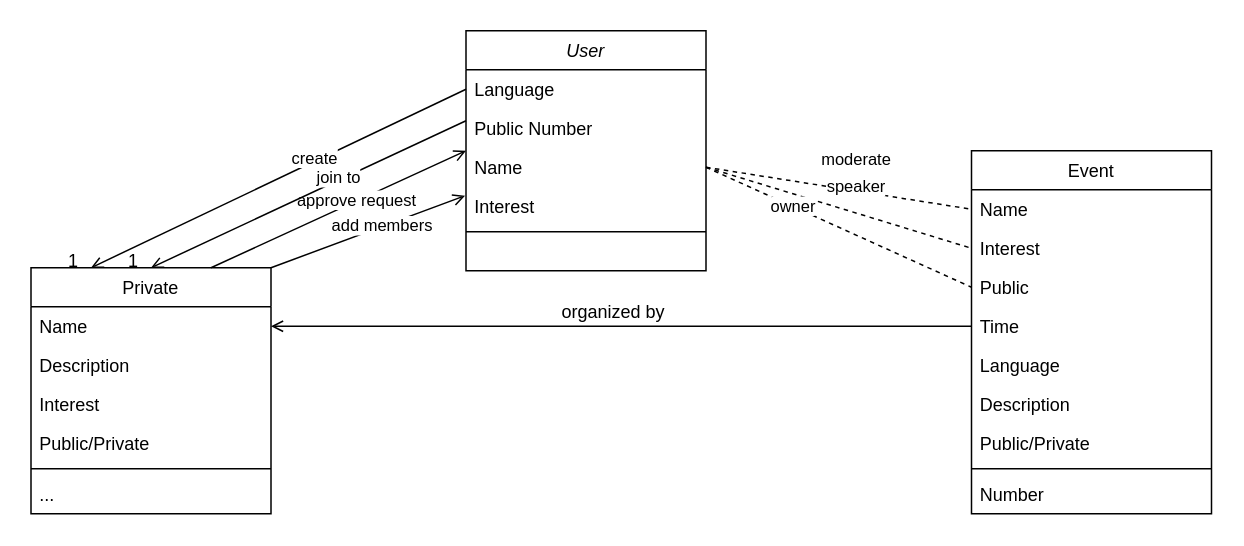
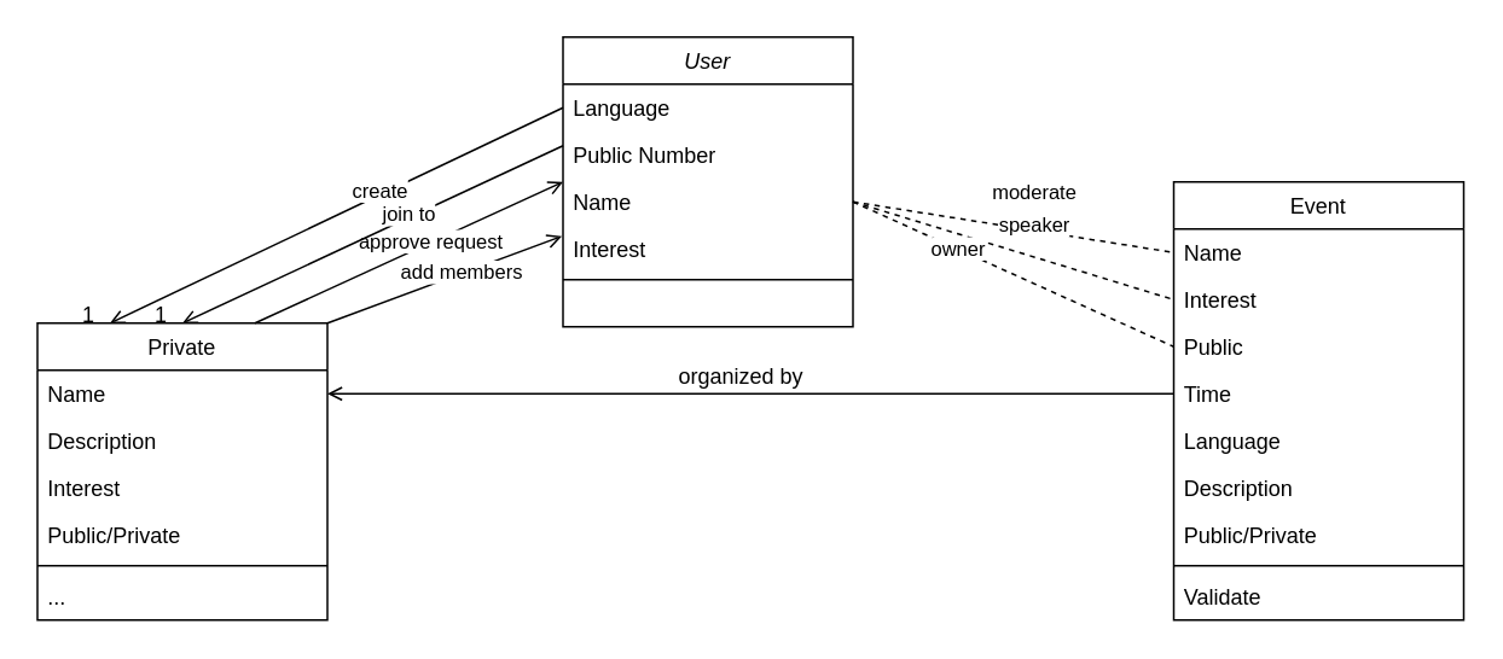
  <mxCell id="0" />
  <mxCell id="1" parent="0" />
  <mxCell id="2" value="User" style="swimlane;fontStyle=2;align=center;verticalAlign=top;childLayout=stackLayout;horizontal=1;startSize=26;horizontalStack=0;resizeParent=1;resizeLast=0;collapsible=1;marginBottom=0;rounded=0;shadow=0;strokeWidth=1;" parent="1" vertex="1"><mxGeometry x="310" y="20" width="160" height="160" as="geometry"><mxRectangle x="230" y="140" width="160" height="26" as="alternateBounds" /></mxGeometry></mxCell>
  <mxCell id="3" value="Language" style="text;align=left;verticalAlign=top;spacingLeft=4;spacingRight=4;overflow=hidden;rotatable=0;points=[[0,0.5],[1,0.5]];portConstraint=eastwest;" parent="2" vertex="1"><mxGeometry y="26" width="160" height="26" as="geometry" /></mxCell>
  <mxCell id="4" value="Public Number" style="text;align=left;verticalAlign=top;spacingLeft=4;spacingRight=4;overflow=hidden;rotatable=0;points=[[0,0.5],[1,0.5]];portConstraint=eastwest;rounded=0;shadow=0;html=0;" vertex="1" parent="2"><mxGeometry y="52" width="160" height="26" as="geometry" /></mxCell>
  <mxCell id="5" value="Name" style="text;align=left;verticalAlign=top;spacingLeft=4;spacingRight=4;overflow=hidden;rotatable=0;points=[[0,0.5],[1,0.5]];portConstraint=eastwest;rounded=0;shadow=0;html=0;" vertex="1" parent="2"><mxGeometry y="78" width="160" height="26" as="geometry" /></mxCell>
  <mxCell id="6" value="Interest" style="text;align=left;verticalAlign=top;spacingLeft=4;spacingRight=4;overflow=hidden;rotatable=0;points=[[0,0.5],[1,0.5]];portConstraint=eastwest;rounded=0;shadow=0;html=0;" parent="2" vertex="1"><mxGeometry y="104" width="160" height="26" as="geometry" /></mxCell>
  <mxCell id="7" value="" style="line;html=1;strokeWidth=1;align=left;verticalAlign=middle;spacingTop=-1;spacingLeft=3;spacingRight=3;rotatable=0;labelPosition=right;points=[];portConstraint=eastwest;" parent="2" vertex="1"><mxGeometry y="130" width="160" height="8" as="geometry" /></mxCell>
  <mxCell id="8" value="Event" style="swimlane;fontStyle=0;align=center;verticalAlign=top;childLayout=stackLayout;horizontal=1;startSize=26;horizontalStack=0;resizeParent=1;resizeLast=0;collapsible=1;marginBottom=0;rounded=0;shadow=0;strokeWidth=1;" parent="1" vertex="1"><mxGeometry x="647" y="100" width="160" height="242" as="geometry"><mxRectangle x="550" y="140" width="160" height="26" as="alternateBounds" /></mxGeometry></mxCell>
  <mxCell id="9" value="Name" style="text;align=left;verticalAlign=top;spacingLeft=4;spacingRight=4;overflow=hidden;rotatable=0;points=[[0,0.5],[1,0.5]];portConstraint=eastwest;rounded=0;shadow=0;html=0;" parent="8" vertex="1"><mxGeometry y="26" width="160" height="26" as="geometry" /></mxCell>
  <mxCell id="10" value="Interest" style="text;align=left;verticalAlign=top;spacingLeft=4;spacingRight=4;overflow=hidden;rotatable=0;points=[[0,0.5],[1,0.5]];portConstraint=eastwest;" parent="8" vertex="1"><mxGeometry y="52" width="160" height="26" as="geometry" /></mxCell>
  <mxCell id="11" value="Public" style="text;align=left;verticalAlign=top;spacingLeft=4;spacingRight=4;overflow=hidden;rotatable=0;points=[[0,0.5],[1,0.5]];portConstraint=eastwest;rounded=0;shadow=0;html=0;" parent="8" vertex="1"><mxGeometry y="78" width="160" height="26" as="geometry" /></mxCell>
  <mxCell id="12" value="Time" style="text;align=left;verticalAlign=top;spacingLeft=4;spacingRight=4;overflow=hidden;rotatable=0;points=[[0,0.5],[1,0.5]];portConstraint=eastwest;rounded=0;shadow=0;html=0;" parent="8" vertex="1"><mxGeometry y="104" width="160" height="26" as="geometry" /></mxCell>
  <mxCell id="13" value="Language" style="text;align=left;verticalAlign=top;spacingLeft=4;spacingRight=4;overflow=hidden;rotatable=0;points=[[0,0.5],[1,0.5]];portConstraint=eastwest;rounded=0;shadow=0;html=0;" parent="8" vertex="1"><mxGeometry y="130" width="160" height="26" as="geometry" /></mxCell>
  <mxCell id="14" value="Description" style="text;align=left;verticalAlign=top;spacingLeft=4;spacingRight=4;overflow=hidden;rotatable=0;points=[[0,0.5],[1,0.5]];portConstraint=eastwest;rounded=0;shadow=0;html=0;" vertex="1" parent="8"><mxGeometry y="156" width="160" height="26" as="geometry" /></mxCell>
  <mxCell id="15" value="Public/Private" style="text;align=left;verticalAlign=top;spacingLeft=4;spacingRight=4;overflow=hidden;rotatable=0;points=[[0,0.5],[1,0.5]];portConstraint=eastwest;rounded=0;shadow=0;html=0;" vertex="1" parent="8"><mxGeometry y="182" width="160" height="26" as="geometry" /></mxCell>
  <mxCell id="16" value="" style="line;html=1;strokeWidth=1;align=left;verticalAlign=middle;spacingTop=-1;spacingLeft=3;spacingRight=3;rotatable=0;labelPosition=right;points=[];portConstraint=eastwest;" parent="8" vertex="1"><mxGeometry y="208" width="160" height="8" as="geometry" /></mxCell>
- <mxCell id="17" value="Number" style="text;align=left;verticalAlign=top;spacingLeft=4;spacingRight=4;overflow=hidden;rotatable=0;points=[[0,0.5],[1,0.5]];portConstraint=eastwest;" parent="8" vertex="1"><mxGeometry y="216" width="160" height="26" as="geometry" /></mxCell>
+ <mxCell id="17" value="Validate" style="text;align=left;verticalAlign=top;spacingLeft=4;spacingRight=4;overflow=hidden;rotatable=0;points=[[0,0.5],[1,0.5]];portConstraint=eastwest;" parent="8" vertex="1"><mxGeometry y="216" width="160" height="26" as="geometry" /></mxCell>
  <mxCell id="18" value="" style="endArrow=open;shadow=0;strokeWidth=1;rounded=0;endFill=1;elbow=horizontal;entryX=1;entryY=0.5;entryDx=0;entryDy=0;exitX=0;exitY=0.5;exitDx=0;exitDy=0;" parent="1" source="12" target="22" edge="1"><mxGeometry x="0.5" y="41" relative="1" as="geometry"><mxPoint x="460" y="380" as="sourcePoint" /><mxPoint x="590" y="230.001" as="targetPoint" /><mxPoint x="-40" y="32" as="offset" /></mxGeometry></mxCell>
  <mxCell id="19" value="" style="resizable=0;align=left;verticalAlign=bottom;labelBackgroundColor=none;fontSize=12;" parent="18" connectable="0" vertex="1"><mxGeometry x="-1" relative="1" as="geometry"><mxPoint y="4" as="offset" /></mxGeometry></mxCell>
  <mxCell id="20" value="organized by" style="text;html=1;resizable=0;points=[];;align=center;verticalAlign=middle;labelBackgroundColor=none;rounded=0;shadow=0;strokeWidth=1;fontSize=12;" parent="18" vertex="1" connectable="0"><mxGeometry x="0.5" y="49" relative="1" as="geometry"><mxPoint x="110" y="-59" as="offset" /></mxGeometry></mxCell>
  <mxCell id="21" value="Private" style="swimlane;fontStyle=0;align=center;verticalAlign=top;childLayout=stackLayout;horizontal=1;startSize=26;horizontalStack=0;resizeParent=1;resizeLast=0;collapsible=1;marginBottom=0;rounded=0;shadow=0;strokeWidth=1;" parent="1" vertex="1"><mxGeometry x="20" y="178" width="160" height="164" as="geometry"><mxRectangle x="-130" y="30" width="160" height="26" as="alternateBounds" /></mxGeometry></mxCell>
  <mxCell id="22" value="Name" style="text;align=left;verticalAlign=top;spacingLeft=4;spacingRight=4;overflow=hidden;rotatable=0;points=[[0,0.5],[1,0.5]];portConstraint=eastwest;" parent="21" vertex="1"><mxGeometry y="26" width="160" height="26" as="geometry" /></mxCell>
  <mxCell id="23" value="Description" style="text;align=left;verticalAlign=top;spacingLeft=4;spacingRight=4;overflow=hidden;rotatable=0;points=[[0,0.5],[1,0.5]];portConstraint=eastwest;rounded=0;shadow=0;html=0;" vertex="1" parent="21"><mxGeometry y="52" width="160" height="26" as="geometry" /></mxCell>
  <mxCell id="24" value="Interest" style="text;align=left;verticalAlign=top;spacingLeft=4;spacingRight=4;overflow=hidden;rotatable=0;points=[[0,0.5],[1,0.5]];portConstraint=eastwest;rounded=0;shadow=0;html=0;" vertex="1" parent="21"><mxGeometry y="78" width="160" height="26" as="geometry" /></mxCell>
  <mxCell id="25" value="Public/Private" style="text;align=left;verticalAlign=top;spacingLeft=4;spacingRight=4;overflow=hidden;rotatable=0;points=[[0,0.5],[1,0.5]];portConstraint=eastwest;rounded=0;shadow=0;html=0;" parent="21" vertex="1"><mxGeometry y="104" width="160" height="26" as="geometry" /></mxCell>
  <mxCell id="26" value="" style="line;html=1;strokeWidth=1;align=left;verticalAlign=middle;spacingTop=-1;spacingLeft=3;spacingRight=3;rotatable=0;labelPosition=right;points=[];portConstraint=eastwest;" parent="21" vertex="1"><mxGeometry y="130" width="160" height="8" as="geometry" /></mxCell>
  <mxCell id="27" value="..." style="text;align=left;verticalAlign=top;spacingLeft=4;spacingRight=4;overflow=hidden;rotatable=0;points=[[0,0.5],[1,0.5]];portConstraint=eastwest;" parent="21" vertex="1"><mxGeometry y="138" width="160" height="26" as="geometry" /></mxCell>
  <mxCell id="28" value="" style="endArrow=open;shadow=0;strokeWidth=1;rounded=0;endFill=1;elbow=horizontal;entryX=0;entryY=0.5;entryDx=0;entryDy=0;exitX=0.75;exitY=0;exitDx=0;exitDy=0;" parent="1" source="21" edge="1"><mxGeometry x="0.5" y="41" relative="1" as="geometry"><mxPoint x="120" y="195" as="sourcePoint" /><mxPoint x="310" y="100" as="targetPoint" /><mxPoint x="-40" y="32" as="offset" /></mxGeometry></mxCell>
  <mxCell id="29" value="approve request" style="edgeLabel;html=1;align=center;verticalAlign=middle;resizable=0;points=[];" parent="28" vertex="1" connectable="0"><mxGeometry x="0.147" y="1" relative="1" as="geometry"><mxPoint as="offset" /></mxGeometry></mxCell>
  <mxCell id="30" value="" style="endArrow=open;shadow=0;strokeWidth=1;rounded=0;endFill=1;elbow=horizontal;entryX=0.25;entryY=0;entryDx=0;entryDy=0;exitX=0;exitY=0.5;exitDx=0;exitDy=0;" parent="1" source="3" target="21" edge="1"><mxGeometry x="0.5" y="41" relative="1" as="geometry"><mxPoint x="270" y="70" as="sourcePoint" /><mxPoint x="70" y="100" as="targetPoint" /><mxPoint x="-40" y="32" as="offset" /></mxGeometry></mxCell>
  <mxCell id="31" value="" style="resizable=0;align=left;verticalAlign=bottom;labelBackgroundColor=none;fontSize=12;" parent="30" connectable="0" vertex="1"><mxGeometry x="-1" relative="1" as="geometry"><mxPoint y="4" as="offset" /></mxGeometry></mxCell>
  <mxCell id="32" value="1" style="resizable=0;align=right;verticalAlign=bottom;labelBackgroundColor=none;fontSize=12;" parent="30" connectable="0" vertex="1"><mxGeometry x="1" relative="1" as="geometry"><mxPoint x="-7" y="4" as="offset" /></mxGeometry></mxCell>
  <mxCell id="33" value="create" style="edgeLabel;html=1;align=center;verticalAlign=middle;resizable=0;points=[];" parent="30" vertex="1" connectable="0"><mxGeometry x="-0.196" y="-2" relative="1" as="geometry"><mxPoint as="offset" /></mxGeometry></mxCell>
  <mxCell id="34" value="" style="endArrow=none;dashed=1;html=1;rounded=0;exitX=1;exitY=0.5;exitDx=0;exitDy=0;entryX=0;entryY=0.5;entryDx=0;entryDy=0;" edge="1" parent="1" source="5" target="9"><mxGeometry width="50" height="50" relative="1" as="geometry"><mxPoint x="500" y="70" as="sourcePoint" /><mxPoint x="550" y="140" as="targetPoint" /></mxGeometry></mxCell>
  <mxCell id="35" value="moderate" style="edgeLabel;html=1;align=center;verticalAlign=middle;resizable=0;points=[];" vertex="1" connectable="0" parent="34"><mxGeometry x="-0.353" y="1" relative="1" as="geometry"><mxPoint x="42" y="-14" as="offset" /></mxGeometry></mxCell>
  <mxCell id="36" value="" style="endArrow=none;dashed=1;html=1;rounded=0;entryX=0;entryY=0.5;entryDx=0;entryDy=0;exitX=1;exitY=0.5;exitDx=0;exitDy=0;" edge="1" parent="1" source="5" target="10"><mxGeometry width="50" height="50" relative="1" as="geometry"><mxPoint x="450" y="110" as="sourcePoint" /><mxPoint x="560" y="168" as="targetPoint" /></mxGeometry></mxCell>
  <mxCell id="37" value="speaker" style="edgeLabel;html=1;align=center;verticalAlign=middle;resizable=0;points=[];" vertex="1" connectable="0" parent="36"><mxGeometry x="-0.353" y="1" relative="1" as="geometry"><mxPoint x="42" y="-4" as="offset" /></mxGeometry></mxCell>
  <mxCell id="38" value="" style="endArrow=none;dashed=1;html=1;rounded=0;exitX=1;exitY=0.5;exitDx=0;exitDy=0;entryX=0;entryY=0.5;entryDx=0;entryDy=0;" edge="1" parent="1" source="5" target="11"><mxGeometry width="50" height="50" relative="1" as="geometry"><mxPoint x="460" y="150" as="sourcePoint" /><mxPoint x="560" y="188" as="targetPoint" /></mxGeometry></mxCell>
  <mxCell id="39" value="owner" style="edgeLabel;html=1;align=center;verticalAlign=middle;resizable=0;points=[];" vertex="1" connectable="0" parent="38"><mxGeometry x="-0.353" y="1" relative="1" as="geometry"><mxPoint as="offset" /></mxGeometry></mxCell>
  <mxCell id="40" value="" style="endArrow=open;shadow=0;strokeWidth=1;rounded=0;endFill=1;elbow=horizontal;exitX=0;exitY=0.5;exitDx=0;exitDy=0;entryX=0.5;entryY=0;entryDx=0;entryDy=0;" edge="1" parent="1" target="21"><mxGeometry x="0.5" y="41" relative="1" as="geometry"><mxPoint x="310" y="80" as="sourcePoint" /><mxPoint x="120" y="180" as="targetPoint" /><mxPoint x="-40" y="32" as="offset" /></mxGeometry></mxCell>
  <mxCell id="41" value="" style="resizable=0;align=left;verticalAlign=bottom;labelBackgroundColor=none;fontSize=12;" connectable="0" vertex="1" parent="40"><mxGeometry x="-1" relative="1" as="geometry"><mxPoint y="4" as="offset" /></mxGeometry></mxCell>
  <mxCell id="42" value="1" style="resizable=0;align=right;verticalAlign=bottom;labelBackgroundColor=none;fontSize=12;" connectable="0" vertex="1" parent="40"><mxGeometry x="1" relative="1" as="geometry"><mxPoint x="-7" y="4" as="offset" /></mxGeometry></mxCell>
  <mxCell id="43" value="join to" style="edgeLabel;html=1;align=center;verticalAlign=middle;resizable=0;points=[];" vertex="1" connectable="0" parent="40"><mxGeometry x="-0.196" y="-2" relative="1" as="geometry"><mxPoint as="offset" /></mxGeometry></mxCell>
  <mxCell id="44" value="" style="endArrow=open;shadow=0;strokeWidth=1;rounded=0;endFill=1;elbow=horizontal;entryX=-0.004;entryY=1.231;entryDx=0;entryDy=0;entryPerimeter=0;exitX=1;exitY=0;exitDx=0;exitDy=0;" edge="1" parent="1" source="21" target="5"><mxGeometry x="0.5" y="41" relative="1" as="geometry"><mxPoint x="200" y="180" as="sourcePoint" /><mxPoint x="320" y="110" as="targetPoint" /><mxPoint x="-40" y="32" as="offset" /></mxGeometry></mxCell>
  <mxCell id="45" value="add members" style="edgeLabel;html=1;align=center;verticalAlign=middle;resizable=0;points=[];" vertex="1" connectable="0" parent="44"><mxGeometry x="0.147" y="1" relative="1" as="geometry"><mxPoint as="offset" /></mxGeometry></mxCell>
